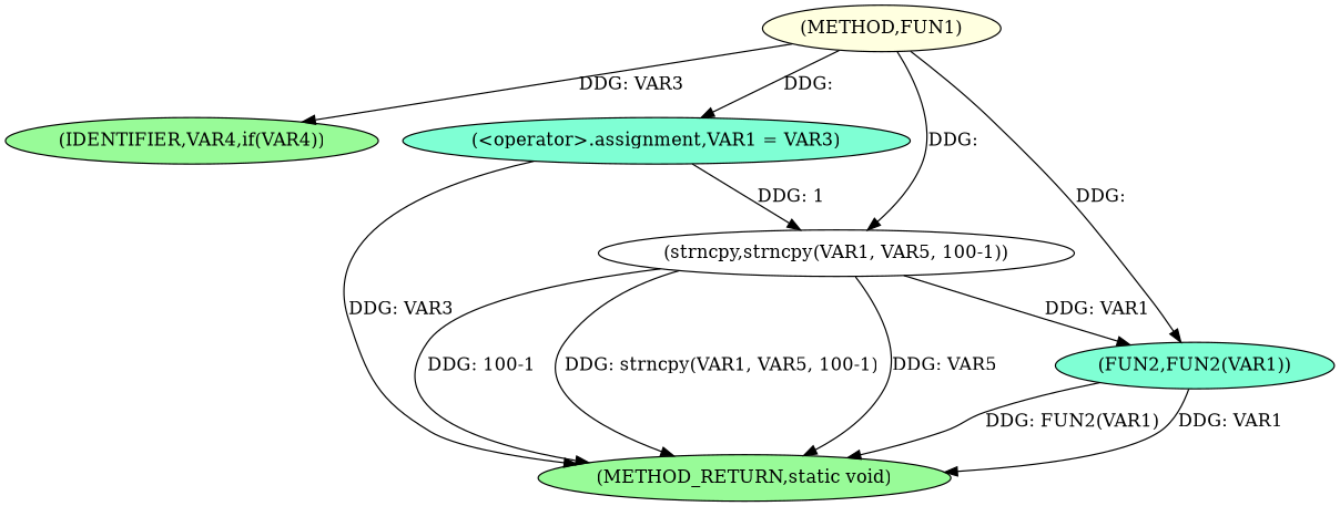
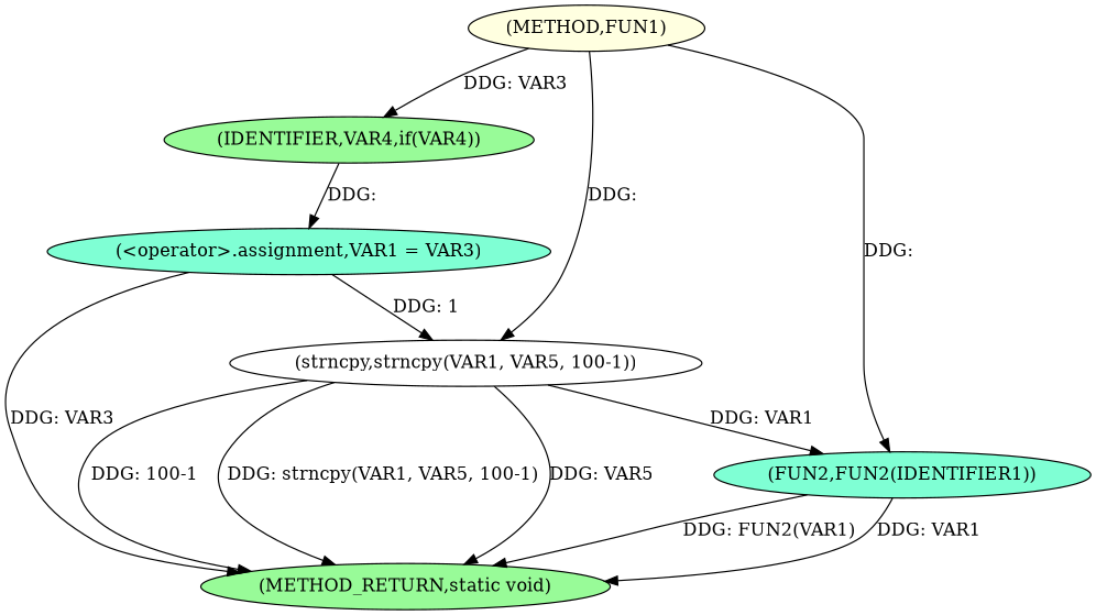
  digraph {
    node [fillcolor=palegreen style=filled]
    n1 [fillcolor=lightyellow label="(METHOD,FUN1)"]
    n2 [label="(IDENTIFIER,VAR4,if(VAR4))"]
    n3 [fillcolor=aquamarine label="(<operator>.assignment,VAR1 = VAR3)"]
    n4 [fillcolor=white label="(strncpy,strncpy(VAR1, VAR5, 100-1))"]
-   n5 [fillcolor=aquamarine label="(FUN2,FUN2(VAR1))"]
+   n5 [fillcolor=aquamarine label="(FUN2,FUN2(IDENTIFIER1))"]
    n6 [label="(METHOD_RETURN,static void)"]
    n1 -> n2 [label="DDG: VAR3"]
-   n1 -> n3 [label="DDG: "]
+   n2 -> n3 [label="DDG: "]
    n1 -> n4 [label="DDG: "]
    n1 -> n5 [label="DDG: "]
    n3 -> n4 [label="DDG: 1"]
    n3 -> n6 [label="DDG: VAR3"]
    n4 -> n5 [label="DDG: VAR1"]
    n4 -> n6 [label="DDG: VAR5"]
    n4 -> n6 [label="DDG: 100-1"]
    n4 -> n6 [label="DDG: strncpy(VAR1, VAR5, 100-1)"]
    n5 -> n6 [label="DDG: FUN2(VAR1)"]
    n5 -> n6 [label="DDG: VAR1"]
  }
